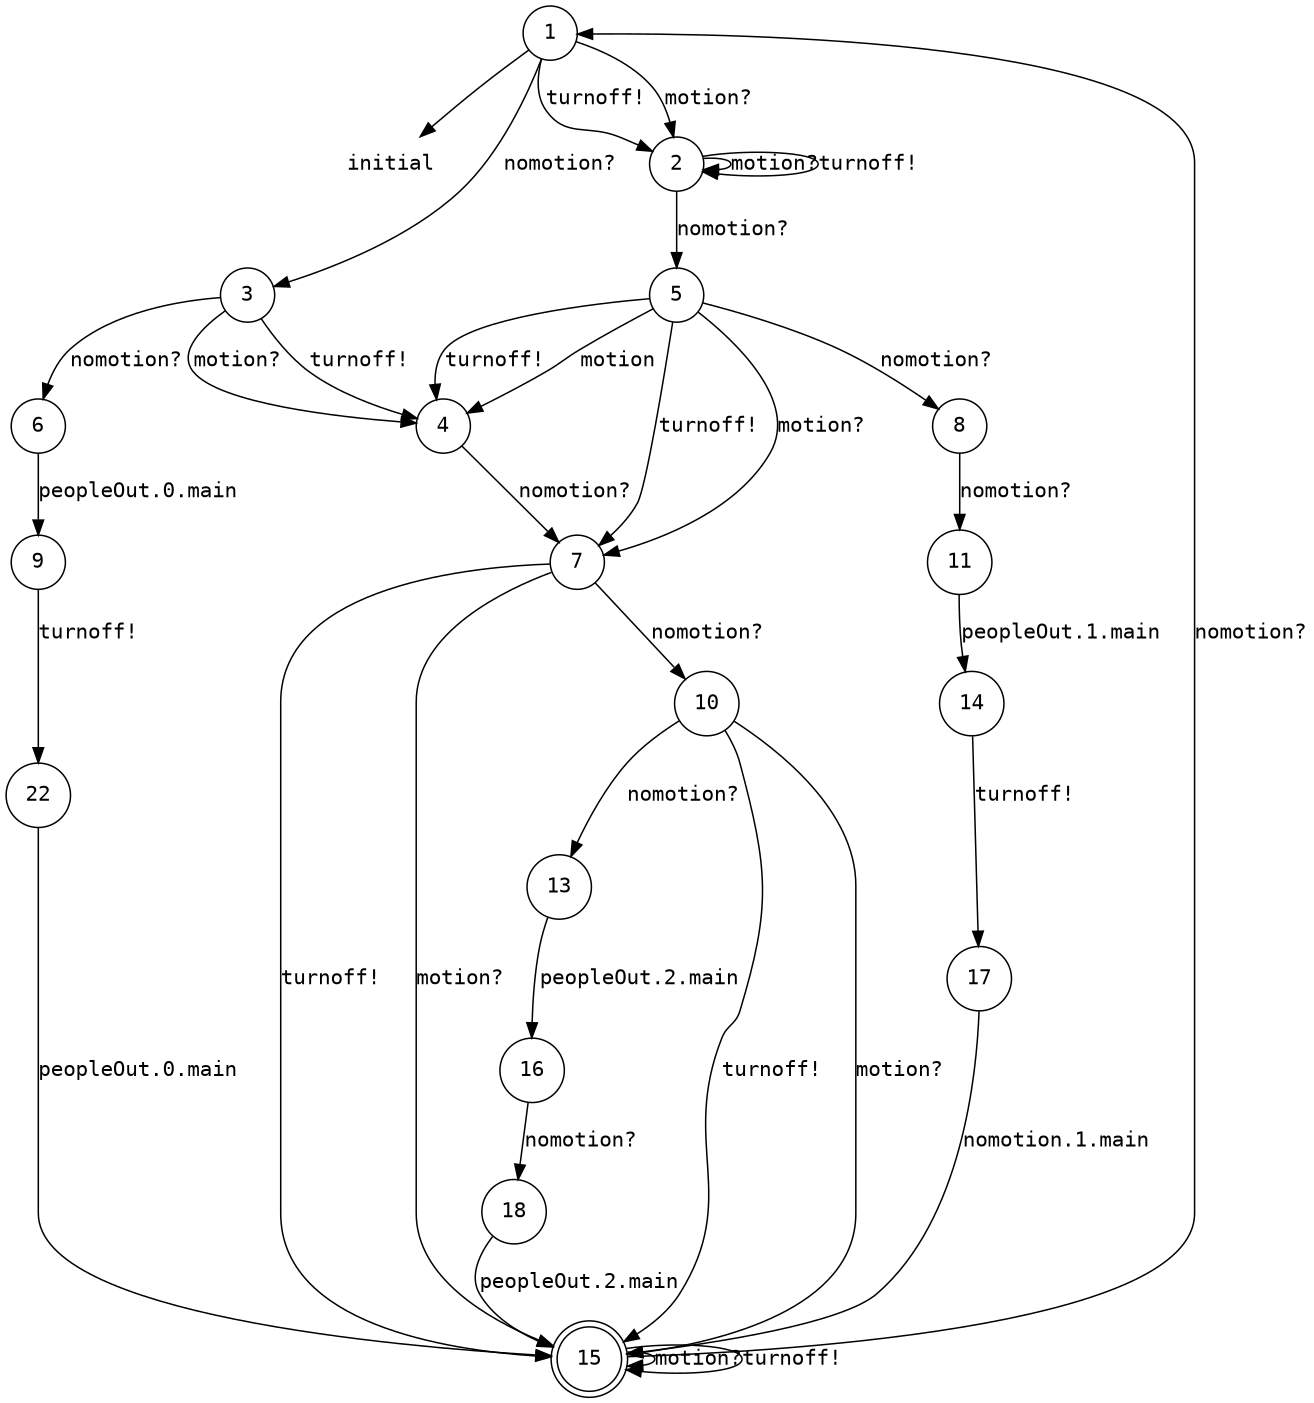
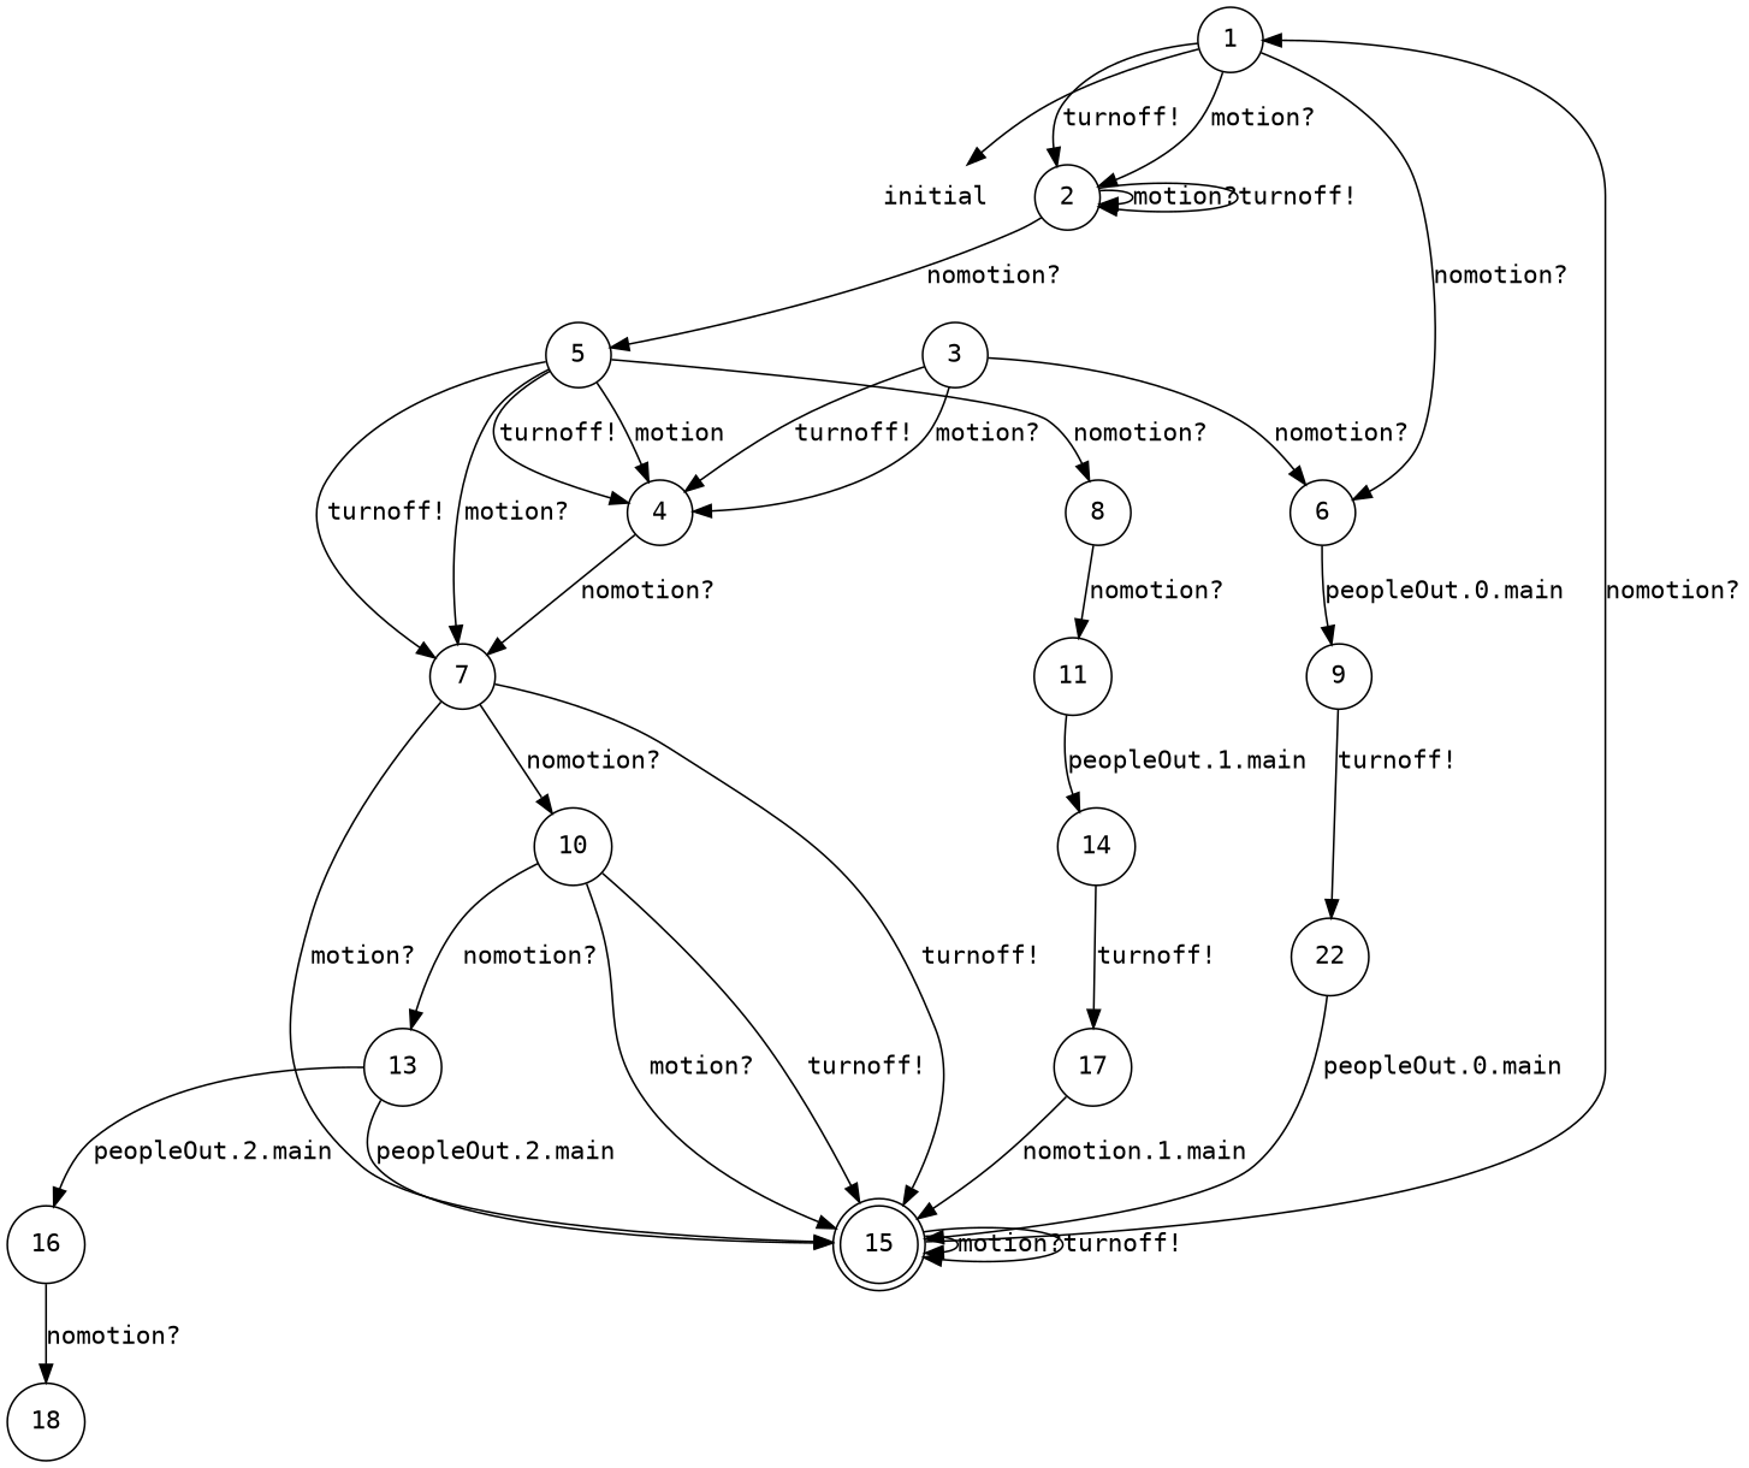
  digraph {
    fontname="DejaVu Sans Mono"
    node [fontname="DejaVu Sans Mono" shape=circle]
    edge [fontname="DejaVu Sans Mono"]
    initial [shape=plaintext]
    1
    2
    3
    5
    4
    6
    7
    8
    9
    10
    15 [shape=doublecircle]
    11
    n14 [label=22]
    13
    14
    16
    17
    18
    1 -> initial
    1 -> 2 [label="motion?"]
    1 -> 2 [label="turnoff!"]
-   1 -> 3 [label="nomotion?"]
+   1 -> 6 [label="nomotion?"]
    2 -> 2 [label="motion?"]
    2 -> 2 [label="turnoff!"]
    2 -> 5 [label="nomotion?"]
    3 -> 4 [label="turnoff!"]
    3 -> 4 [label="motion?"]
    3 -> 6 [label="nomotion?"]
    5 -> 4 [label="turnoff!"]
    5 -> 4 [label=motion]
    5 -> 7 [label="motion?"]
    5 -> 7 [label="turnoff!"]
    5 -> 8 [label="nomotion?"]
    4 -> 7 [label="nomotion?"]
    6 -> 9 [label="peopleOut.0.main"]
    7 -> 10 [label="nomotion?"]
    7 -> 15 [label="turnoff!"]
    7 -> 15 [label="motion?"]
    8 -> 11 [label="nomotion?"]
    9 -> n14 [label="turnoff!"]
    10 -> 15 [label="motion?"]
    10 -> 15 [label="turnoff!"]
    10 -> 13 [label="nomotion?"]
    15 -> 1 [label="nomotion?"]
    15 -> 15 [label="motion?"]
    15 -> 15 [label="turnoff!"]
    11 -> 14 [label="peopleOut.1.main"]
    n14 -> 15 [label="peopleOut.0.main"]
    13 -> 16 [label="peopleOut.2.main"]
    14 -> 17 [label="turnoff!"]
    16 -> 18 [label="nomotion?"]
    17 -> 15 [label="nomotion.1.main"]
-   18 -> 15 [label="peopleOut.2.main"]
+   13 -> 15 [label="peopleOut.2.main"]
  }
